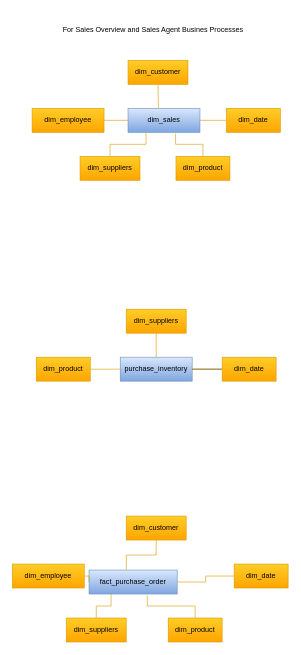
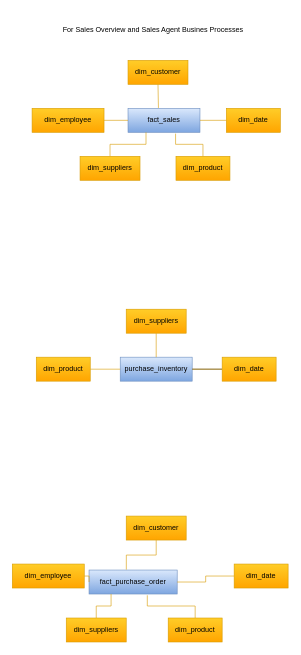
  <mxCell id="0" />
  <mxCell id="1" parent="0" />
- <mxCell id="2" value="dim_sales" style="rounded=0;whiteSpace=wrap;html=1;fillColor=#dae8fc;strokeColor=#6c8ebf;gradientColor=#7ea6e0;" vertex="1" parent="1"><mxGeometry x="213" y="180" width="120" height="40" as="geometry" /></mxCell>
+ <mxCell id="2" value="fact_sales" style="rounded=0;whiteSpace=wrap;html=1;fillColor=#dae8fc;strokeColor=#6c8ebf;gradientColor=#7ea6e0;" vertex="1" parent="1"><mxGeometry x="213" y="180" width="120" height="40" as="geometry" /></mxCell>
  <mxCell id="3" style="edgeStyle=orthogonalEdgeStyle;rounded=0;orthogonalLoop=1;jettySize=auto;html=1;exitX=0.5;exitY=0;exitDx=0;exitDy=0;entryX=0.25;entryY=1;entryDx=0;entryDy=0;endFill=0;endArrow=none;fillColor=#ffcd28;strokeColor=#d79b00;gradientColor=#ffa500;" edge="1" parent="1" source="4" target="2"><mxGeometry relative="1" as="geometry" /></mxCell>
  <mxCell id="4" value="dim_suppliers" style="rounded=0;whiteSpace=wrap;html=1;fillColor=#ffcd28;strokeColor=#d79b00;gradientColor=#ffa500;" vertex="1" parent="1"><mxGeometry x="133" y="260" width="100" height="40" as="geometry" /></mxCell>
  <mxCell id="5" style="edgeStyle=orthogonalEdgeStyle;rounded=0;orthogonalLoop=1;jettySize=auto;html=1;exitX=0.5;exitY=1;exitDx=0;exitDy=0;entryX=0.423;entryY=-0.018;entryDx=0;entryDy=0;entryPerimeter=0;endFill=0;endArrow=none;fillColor=#ffcd28;strokeColor=#d79b00;gradientColor=#ffa500;" edge="1" parent="1" source="6" target="2"><mxGeometry relative="1" as="geometry" /></mxCell>
  <mxCell id="6" value="dim_customer" style="rounded=0;whiteSpace=wrap;html=1;fillColor=#ffcd28;strokeColor=#d79b00;gradientColor=#ffa500;" vertex="1" parent="1"><mxGeometry x="213" y="100" width="100" height="40" as="geometry" /></mxCell>
  <mxCell id="7" style="edgeStyle=orthogonalEdgeStyle;rounded=0;orthogonalLoop=1;jettySize=auto;html=1;exitX=0;exitY=0.5;exitDx=0;exitDy=0;endFill=0;endArrow=none;fillColor=#ffcd28;strokeColor=#d79b00;gradientColor=#ffa500;" edge="1" parent="1" source="8" target="2"><mxGeometry relative="1" as="geometry" /></mxCell>
  <mxCell id="8" value="dim_date" style="rounded=0;whiteSpace=wrap;html=1;fillColor=#ffcd28;strokeColor=#d79b00;gradientColor=#ffa500;" vertex="1" parent="1"><mxGeometry x="377" y="180" width="90" height="40" as="geometry" /></mxCell>
  <mxCell id="9" style="edgeStyle=orthogonalEdgeStyle;rounded=0;orthogonalLoop=1;jettySize=auto;html=1;exitX=0.5;exitY=0;exitDx=0;exitDy=0;entryX=0.661;entryY=1.054;entryDx=0;entryDy=0;entryPerimeter=0;endFill=0;endArrow=none;fillColor=#ffcd28;strokeColor=#d79b00;gradientColor=#ffa500;" edge="1" parent="1" source="10" target="2"><mxGeometry relative="1" as="geometry" /></mxCell>
  <mxCell id="10" value="dim_product" style="rounded=0;whiteSpace=wrap;html=1;fillColor=#ffcd28;strokeColor=#d79b00;gradientColor=#ffa500;" vertex="1" parent="1"><mxGeometry x="293" y="260" width="90" height="40" as="geometry" /></mxCell>
  <mxCell id="11" style="edgeStyle=orthogonalEdgeStyle;rounded=0;orthogonalLoop=1;jettySize=auto;html=1;exitX=1;exitY=0.5;exitDx=0;exitDy=0;entryX=0;entryY=0.5;entryDx=0;entryDy=0;endFill=0;endArrow=none;fillColor=#ffcd28;strokeColor=#d79b00;gradientColor=#ffa500;" edge="1" parent="1" source="12" target="2"><mxGeometry relative="1" as="geometry" /></mxCell>
  <mxCell id="12" value="dim_employee&lt;br&gt;" style="rounded=0;whiteSpace=wrap;html=1;fillColor=#ffcd28;strokeColor=#d79b00;gradientColor=#ffa500;" vertex="1" parent="1"><mxGeometry x="53" y="180" width="120" height="40" as="geometry" /></mxCell>
  <mxCell id="13" value="purchase_inventory" style="rounded=0;whiteSpace=wrap;html=1;fillColor=#dae8fc;strokeColor=#6c8ebf;gradientColor=#7ea6e0;" vertex="1" parent="1"><mxGeometry x="200" y="595" width="120" height="40" as="geometry" /></mxCell>
  <mxCell id="14" style="edgeStyle=orthogonalEdgeStyle;rounded=0;orthogonalLoop=1;jettySize=auto;html=1;exitX=0.5;exitY=1;exitDx=0;exitDy=0;entryX=0.5;entryY=0;entryDx=0;entryDy=0;endArrow=none;endFill=0;fillColor=#ffcd28;gradientColor=#ffa500;strokeColor=#d79b00;" edge="1" parent="1" source="15" target="13"><mxGeometry relative="1" as="geometry" /></mxCell>
  <mxCell id="15" value="dim_suppliers" style="rounded=0;whiteSpace=wrap;html=1;fillColor=#ffcd28;strokeColor=#d79b00;gradientColor=#ffa500;" vertex="1" parent="1"><mxGeometry x="210" y="515" width="100" height="40" as="geometry" /></mxCell>
  <mxCell id="16" style="edgeStyle=orthogonalEdgeStyle;rounded=0;orthogonalLoop=1;jettySize=auto;html=1;exitX=0;exitY=0.5;exitDx=0;exitDy=0;entryX=1;entryY=0.5;entryDx=0;entryDy=0;endArrow=none;endFill=0;" edge="1" parent="1" source="18" target="13"><mxGeometry relative="1" as="geometry" /></mxCell>
  <mxCell id="17" value="" style="edgeStyle=orthogonalEdgeStyle;rounded=0;orthogonalLoop=1;jettySize=auto;html=1;fillColor=#ffcd28;gradientColor=#ffa500;strokeColor=#d79b00;endArrow=none;endFill=0;" edge="1" parent="1" source="18" target="13"><mxGeometry relative="1" as="geometry" /></mxCell>
  <mxCell id="18" value="dim_date" style="rounded=0;whiteSpace=wrap;html=1;fillColor=#ffcd28;strokeColor=#d79b00;gradientColor=#ffa500;" vertex="1" parent="1"><mxGeometry x="370" y="595" width="90" height="40" as="geometry" /></mxCell>
  <mxCell id="19" style="edgeStyle=orthogonalEdgeStyle;rounded=0;orthogonalLoop=1;jettySize=auto;html=1;exitX=1;exitY=0.5;exitDx=0;exitDy=0;entryX=0;entryY=0.5;entryDx=0;entryDy=0;endArrow=none;endFill=0;fillColor=#ffcd28;gradientColor=#ffa500;strokeColor=#d79b00;" edge="1" parent="1" source="20" target="13"><mxGeometry relative="1" as="geometry" /></mxCell>
  <mxCell id="20" value="dim_product" style="rounded=0;whiteSpace=wrap;html=1;fillColor=#ffcd28;strokeColor=#d79b00;gradientColor=#ffa500;" vertex="1" parent="1"><mxGeometry x="60" y="595" width="90" height="40" as="geometry" /></mxCell>
  <mxCell id="21" value="fact_purchase_order" style="rounded=0;whiteSpace=wrap;html=1;fillColor=#dae8fc;strokeColor=#6c8ebf;gradientColor=#7ea6e0;" vertex="1" parent="1"><mxGeometry x="148" y="950" width="147" height="40" as="geometry" /></mxCell>
  <mxCell id="22" style="edgeStyle=orthogonalEdgeStyle;rounded=0;orthogonalLoop=1;jettySize=auto;html=1;exitX=0.5;exitY=0;exitDx=0;exitDy=0;entryX=0.25;entryY=1;entryDx=0;entryDy=0;endFill=0;endArrow=none;fillColor=#ffcd28;strokeColor=#d79b00;gradientColor=#ffa500;" edge="1" parent="1" source="23" target="21"><mxGeometry relative="1" as="geometry" /></mxCell>
  <mxCell id="23" value="dim_suppliers" style="rounded=0;whiteSpace=wrap;html=1;fillColor=#ffcd28;strokeColor=#d79b00;gradientColor=#ffa500;" vertex="1" parent="1"><mxGeometry x="110" y="1030" width="100" height="40" as="geometry" /></mxCell>
  <mxCell id="24" style="edgeStyle=orthogonalEdgeStyle;rounded=0;orthogonalLoop=1;jettySize=auto;html=1;exitX=0.5;exitY=1;exitDx=0;exitDy=0;entryX=0.423;entryY=-0.018;entryDx=0;entryDy=0;entryPerimeter=0;endFill=0;endArrow=none;fillColor=#ffcd28;strokeColor=#d79b00;gradientColor=#ffa500;" edge="1" parent="1" source="25" target="21"><mxGeometry relative="1" as="geometry" /></mxCell>
  <mxCell id="25" value="dim_customer" style="rounded=0;whiteSpace=wrap;html=1;fillColor=#ffcd28;strokeColor=#d79b00;gradientColor=#ffa500;" vertex="1" parent="1"><mxGeometry x="210" y="860" width="100" height="40" as="geometry" /></mxCell>
  <mxCell id="26" style="edgeStyle=orthogonalEdgeStyle;rounded=0;orthogonalLoop=1;jettySize=auto;html=1;exitX=0;exitY=0.5;exitDx=0;exitDy=0;endFill=0;endArrow=none;fillColor=#ffcd28;strokeColor=#d79b00;gradientColor=#ffa500;" edge="1" parent="1" source="27" target="21"><mxGeometry relative="1" as="geometry" /></mxCell>
  <mxCell id="27" value="dim_date" style="rounded=0;whiteSpace=wrap;html=1;fillColor=#ffcd28;strokeColor=#d79b00;gradientColor=#ffa500;" vertex="1" parent="1"><mxGeometry x="390" y="940" width="90" height="40" as="geometry" /></mxCell>
  <mxCell id="28" style="edgeStyle=orthogonalEdgeStyle;rounded=0;orthogonalLoop=1;jettySize=auto;html=1;exitX=0.5;exitY=0;exitDx=0;exitDy=0;entryX=0.661;entryY=1.054;entryDx=0;entryDy=0;entryPerimeter=0;endFill=0;endArrow=none;fillColor=#ffcd28;strokeColor=#d79b00;gradientColor=#ffa500;" edge="1" parent="1" source="29" target="21"><mxGeometry relative="1" as="geometry" /></mxCell>
  <mxCell id="29" value="dim_product" style="rounded=0;whiteSpace=wrap;html=1;fillColor=#ffcd28;strokeColor=#d79b00;gradientColor=#ffa500;" vertex="1" parent="1"><mxGeometry x="280" y="1030" width="90" height="40" as="geometry" /></mxCell>
  <mxCell id="30" style="edgeStyle=orthogonalEdgeStyle;rounded=0;orthogonalLoop=1;jettySize=auto;html=1;exitX=1;exitY=0.5;exitDx=0;exitDy=0;entryX=0;entryY=0.5;entryDx=0;entryDy=0;endFill=0;endArrow=none;fillColor=#ffcd28;strokeColor=#d79b00;gradientColor=#ffa500;" edge="1" parent="1" source="31" target="21"><mxGeometry relative="1" as="geometry" /></mxCell>
  <mxCell id="31" value="dim_employee&lt;br&gt;" style="rounded=0;whiteSpace=wrap;html=1;fillColor=#ffcd28;strokeColor=#d79b00;gradientColor=#ffa500;" vertex="1" parent="1"><mxGeometry x="20" y="940" width="120" height="40" as="geometry" /></mxCell>
  <mxCell id="32" value="For Sales Overview and Sales Agent Busines Processes" style="text;html=1;strokeColor=none;fillColor=none;align=center;verticalAlign=middle;whiteSpace=wrap;rounded=0;" vertex="1" parent="1"><mxGeometry x="70" y="20" width="370" height="60" as="geometry" /></mxCell>
